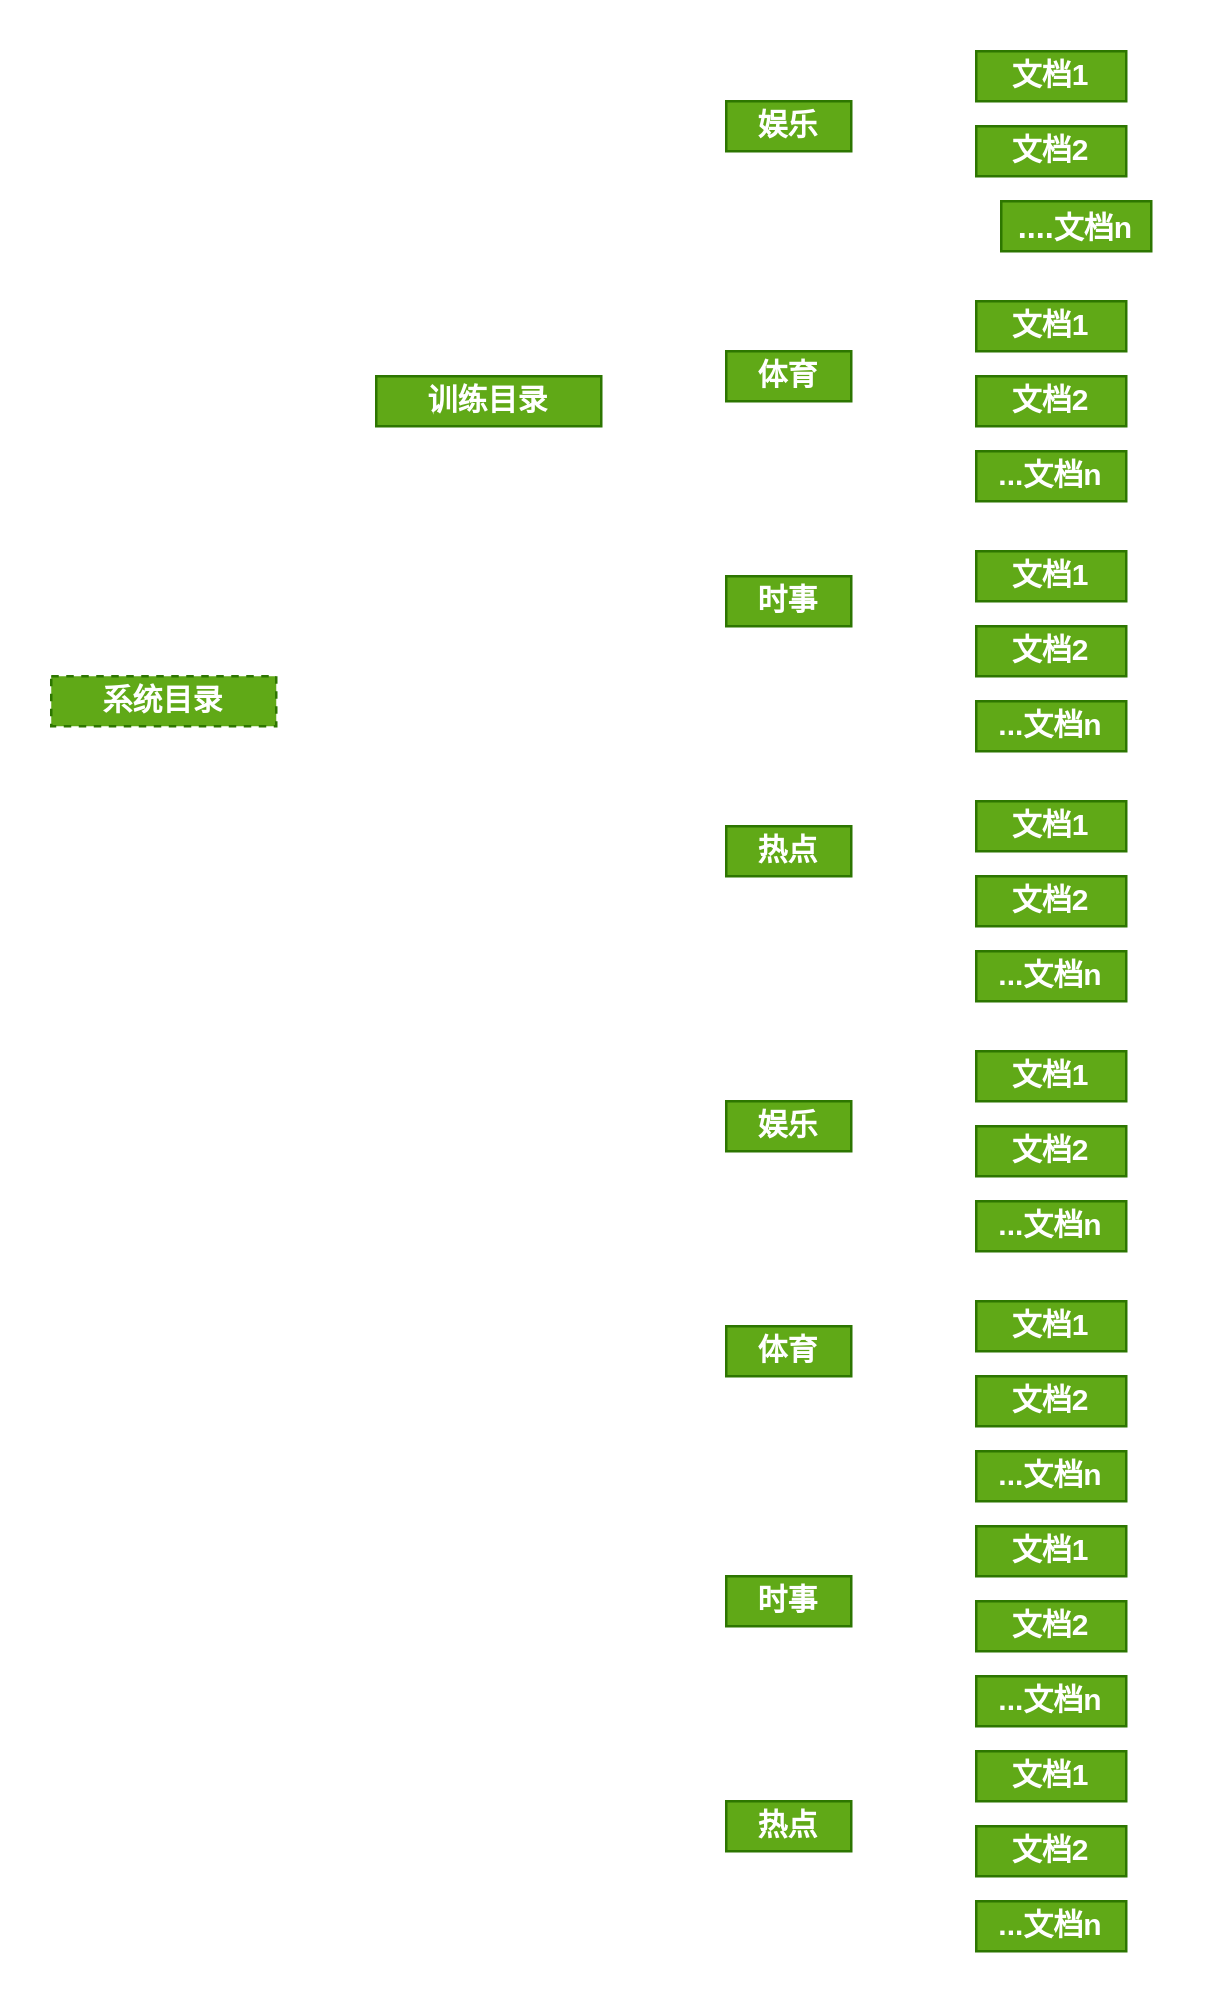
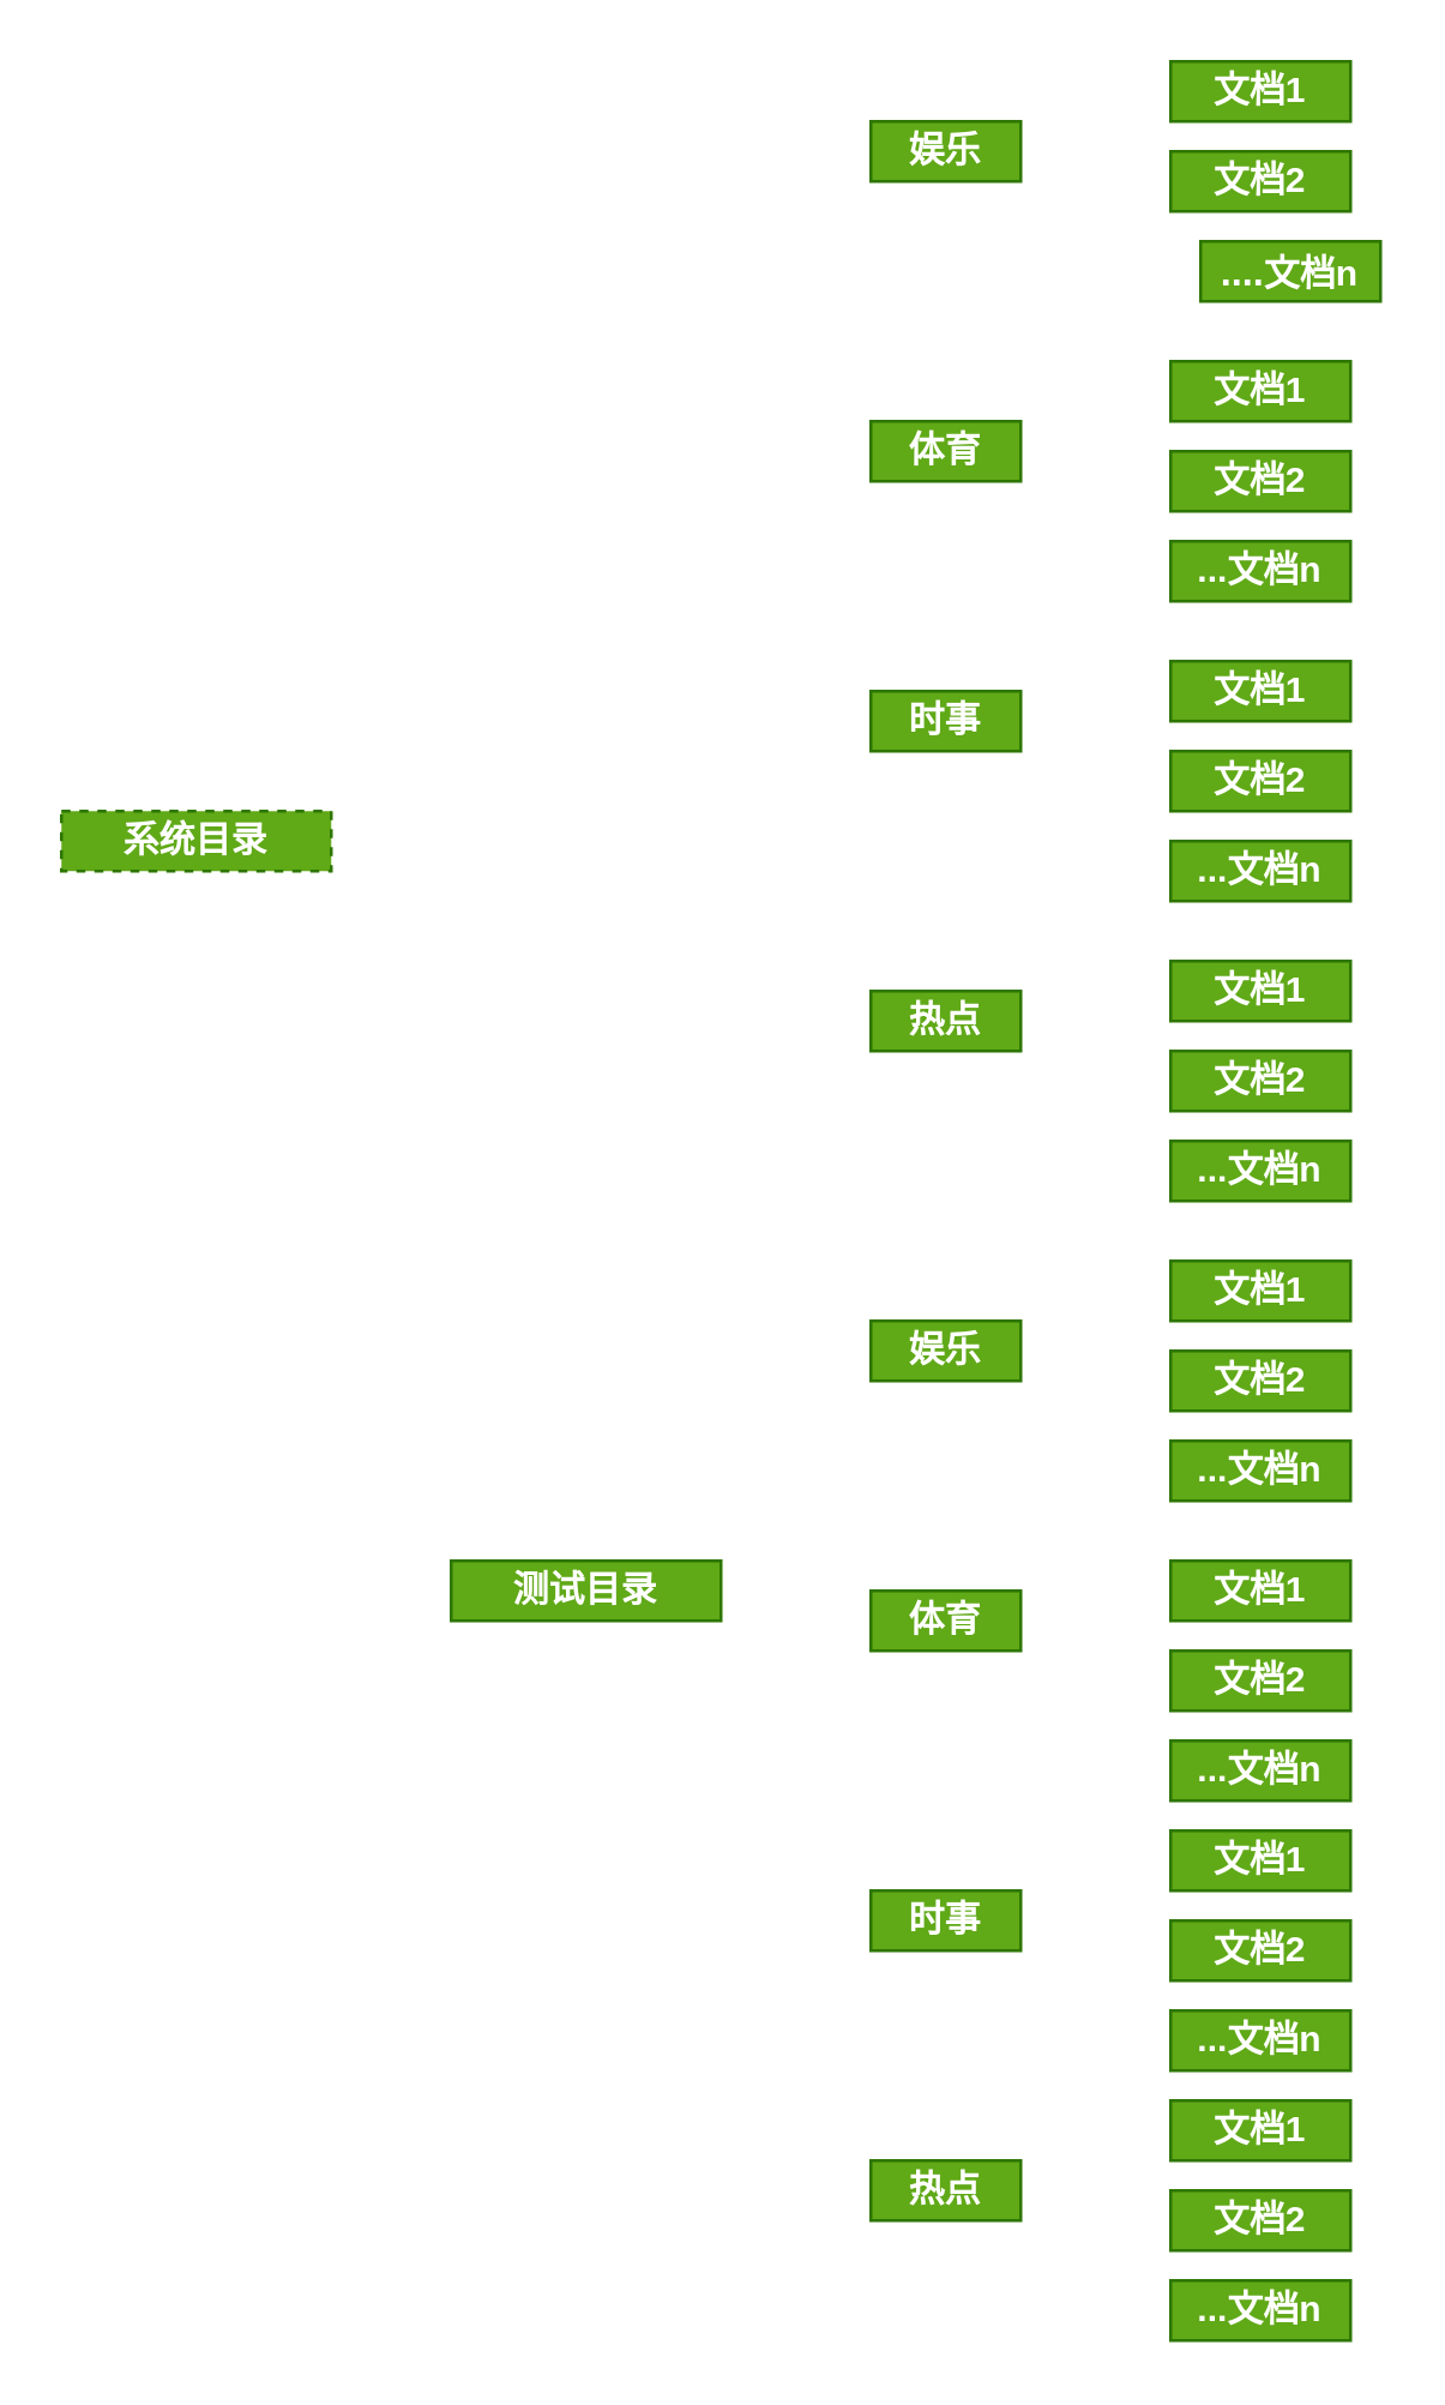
  <mxCell id="0" />
  <mxCell id="1" parent="0" />
  <mxCell id="2" value="&lt;b&gt;系统目录&lt;/b&gt;" style="rounded=0;whiteSpace=wrap;html=1;fillColor=#60a917;fontColor=#ffffff;strokeColor=#2D7600;dashed=1;" vertex="1" parent="1"><mxGeometry x="20" y="270" width="90" height="20" as="geometry" /></mxCell>
- <mxCell id="3" value="&lt;b&gt;训练目录&lt;/b&gt;" style="rounded=0;whiteSpace=wrap;html=1;fillColor=#60a917;fontColor=#ffffff;strokeColor=#2D7600;" vertex="1" parent="1"><mxGeometry x="150" y="150" width="90" height="20" as="geometry" /></mxCell>
+ <mxCell id="4" value="&lt;b&gt;测试目录&lt;/b&gt;" style="rounded=0;whiteSpace=wrap;html=1;fillColor=#60a917;fontColor=#ffffff;strokeColor=#2D7600;" vertex="1" parent="1"><mxGeometry x="150" y="520" width="90" height="20" as="geometry" /></mxCell>
  <mxCell id="5" value="&lt;b&gt;娱乐&lt;/b&gt;" style="rounded=0;whiteSpace=wrap;html=1;fillColor=#60a917;fontColor=#ffffff;strokeColor=#2D7600;" vertex="1" parent="1"><mxGeometry x="290" y="40" width="50" height="20" as="geometry" /></mxCell>
  <mxCell id="6" value="&lt;b&gt;体育&lt;/b&gt;" style="rounded=0;whiteSpace=wrap;html=1;fillColor=#60a917;fontColor=#ffffff;strokeColor=#2D7600;" vertex="1" parent="1"><mxGeometry x="290" y="140" width="50" height="20" as="geometry" /></mxCell>
  <mxCell id="7" value="&lt;b&gt;时事&lt;/b&gt;" style="rounded=0;whiteSpace=wrap;html=1;fillColor=#60a917;fontColor=#ffffff;strokeColor=#2D7600;" vertex="1" parent="1"><mxGeometry x="290" y="230" width="50" height="20" as="geometry" /></mxCell>
  <mxCell id="8" value="&lt;b&gt;热点&lt;/b&gt;" style="rounded=0;whiteSpace=wrap;html=1;fillColor=#60a917;fontColor=#ffffff;strokeColor=#2D7600;" vertex="1" parent="1"><mxGeometry x="290" y="330" width="50" height="20" as="geometry" /></mxCell>
  <mxCell id="9" value="&lt;b&gt;文档1&lt;/b&gt;" style="rounded=0;whiteSpace=wrap;html=1;fillColor=#60a917;fontColor=#ffffff;strokeColor=#2D7600;" vertex="1" parent="1"><mxGeometry x="390" y="20" width="60" height="20" as="geometry" /></mxCell>
  <mxCell id="10" value="&lt;b&gt;文档2&lt;/b&gt;" style="rounded=0;whiteSpace=wrap;html=1;fillColor=#60a917;fontColor=#ffffff;strokeColor=#2D7600;" vertex="1" parent="1"><mxGeometry x="390" y="50" width="60" height="20" as="geometry" /></mxCell>
  <mxCell id="11" value="&lt;b&gt;&lt;font style=&quot;font-size: 13px;&quot;&gt;....&lt;/font&gt;文档n&lt;/b&gt;" style="rounded=0;whiteSpace=wrap;html=1;fillColor=#60a917;fontColor=#ffffff;strokeColor=#2D7600;" vertex="1" parent="1"><mxGeometry x="400" y="80" width="60" height="20" as="geometry" /></mxCell>
  <mxCell id="12" value="&lt;b&gt;文档1&lt;/b&gt;" style="rounded=0;whiteSpace=wrap;html=1;fillColor=#60a917;fontColor=#ffffff;strokeColor=#2D7600;" vertex="1" parent="1"><mxGeometry x="390" y="120" width="60" height="20" as="geometry" /></mxCell>
  <mxCell id="13" value="&lt;b&gt;...文档n&lt;/b&gt;" style="rounded=0;whiteSpace=wrap;html=1;fillColor=#60a917;fontColor=#ffffff;strokeColor=#2D7600;" vertex="1" parent="1"><mxGeometry x="390" y="380" width="60" height="20" as="geometry" /></mxCell>
  <mxCell id="14" value="&lt;b&gt;文档2&lt;/b&gt;" style="rounded=0;whiteSpace=wrap;html=1;fillColor=#60a917;fontColor=#ffffff;strokeColor=#2D7600;" vertex="1" parent="1"><mxGeometry x="390" y="350" width="60" height="20" as="geometry" /></mxCell>
  <mxCell id="15" value="&lt;b&gt;文档1&lt;/b&gt;" style="rounded=0;whiteSpace=wrap;html=1;fillColor=#60a917;fontColor=#ffffff;strokeColor=#2D7600;" vertex="1" parent="1"><mxGeometry x="390" y="220" width="60" height="20" as="geometry" /></mxCell>
  <mxCell id="16" value="&lt;b&gt;文档2&lt;/b&gt;" style="rounded=0;whiteSpace=wrap;html=1;fillColor=#60a917;fontColor=#ffffff;strokeColor=#2D7600;" vertex="1" parent="1"><mxGeometry x="390" y="150" width="60" height="20" as="geometry" /></mxCell>
  <mxCell id="17" value="&lt;b&gt;...文档n&lt;/b&gt;" style="rounded=0;whiteSpace=wrap;html=1;fillColor=#60a917;fontColor=#ffffff;strokeColor=#2D7600;" vertex="1" parent="1"><mxGeometry x="390" y="180" width="60" height="20" as="geometry" /></mxCell>
  <mxCell id="18" value="&lt;b&gt;文档1&lt;/b&gt;" style="rounded=0;whiteSpace=wrap;html=1;fillColor=#60a917;fontColor=#ffffff;strokeColor=#2D7600;" vertex="1" parent="1"><mxGeometry x="390" y="320" width="60" height="20" as="geometry" /></mxCell>
  <mxCell id="19" value="&lt;b&gt;文档2&lt;/b&gt;" style="rounded=0;whiteSpace=wrap;html=1;fillColor=#60a917;fontColor=#ffffff;strokeColor=#2D7600;" vertex="1" parent="1"><mxGeometry x="390" y="250" width="60" height="20" as="geometry" /></mxCell>
  <mxCell id="20" value="&lt;b&gt;...文档n&lt;/b&gt;" style="rounded=0;whiteSpace=wrap;html=1;fillColor=#60a917;fontColor=#ffffff;strokeColor=#2D7600;" vertex="1" parent="1"><mxGeometry x="390" y="280" width="60" height="20" as="geometry" /></mxCell>
  <mxCell id="21" value="&lt;b&gt;娱乐&lt;/b&gt;" style="rounded=0;whiteSpace=wrap;html=1;fillColor=#60a917;fontColor=#ffffff;strokeColor=#2D7600;" vertex="1" parent="1"><mxGeometry x="290" y="440" width="50" height="20" as="geometry" /></mxCell>
  <mxCell id="22" value="&lt;b&gt;体育&lt;/b&gt;" style="rounded=0;whiteSpace=wrap;html=1;fillColor=#60a917;fontColor=#ffffff;strokeColor=#2D7600;" vertex="1" parent="1"><mxGeometry x="290" y="530" width="50" height="20" as="geometry" /></mxCell>
  <mxCell id="23" value="&lt;b&gt;时事&lt;/b&gt;" style="rounded=0;whiteSpace=wrap;html=1;fillColor=#60a917;fontColor=#ffffff;strokeColor=#2D7600;" vertex="1" parent="1"><mxGeometry x="290" y="630" width="50" height="20" as="geometry" /></mxCell>
  <mxCell id="24" value="&lt;b&gt;热点&lt;/b&gt;" style="rounded=0;whiteSpace=wrap;html=1;fillColor=#60a917;fontColor=#ffffff;strokeColor=#2D7600;" vertex="1" parent="1"><mxGeometry x="290" y="720" width="50" height="20" as="geometry" /></mxCell>
  <mxCell id="25" value="&lt;b&gt;文档1&lt;/b&gt;" style="rounded=0;whiteSpace=wrap;html=1;fillColor=#60a917;fontColor=#ffffff;strokeColor=#2D7600;" vertex="1" parent="1"><mxGeometry x="390" y="420" width="60" height="20" as="geometry" /></mxCell>
  <mxCell id="26" value="&lt;b&gt;文档2&lt;/b&gt;" style="rounded=0;whiteSpace=wrap;html=1;fillColor=#60a917;fontColor=#ffffff;strokeColor=#2D7600;" vertex="1" parent="1"><mxGeometry x="390" y="450" width="60" height="20" as="geometry" /></mxCell>
  <mxCell id="27" value="&lt;b&gt;...文档n&lt;/b&gt;" style="rounded=0;whiteSpace=wrap;html=1;fillColor=#60a917;fontColor=#ffffff;strokeColor=#2D7600;" vertex="1" parent="1"><mxGeometry x="390" y="480" width="60" height="20" as="geometry" /></mxCell>
  <mxCell id="28" value="&lt;b&gt;文档1&lt;/b&gt;" style="rounded=0;whiteSpace=wrap;html=1;fillColor=#60a917;fontColor=#ffffff;strokeColor=#2D7600;" vertex="1" parent="1"><mxGeometry x="390" y="520" width="60" height="20" as="geometry" /></mxCell>
  <mxCell id="29" value="&lt;b&gt;文档2&lt;/b&gt;" style="rounded=0;whiteSpace=wrap;html=1;fillColor=#60a917;fontColor=#ffffff;strokeColor=#2D7600;" vertex="1" parent="1"><mxGeometry x="390" y="550" width="60" height="20" as="geometry" /></mxCell>
  <mxCell id="30" value="&lt;b&gt;...文档n&lt;/b&gt;" style="rounded=0;whiteSpace=wrap;html=1;fillColor=#60a917;fontColor=#ffffff;strokeColor=#2D7600;" vertex="1" parent="1"><mxGeometry x="390" y="580" width="60" height="20" as="geometry" /></mxCell>
  <mxCell id="31" value="&lt;b&gt;文档1&lt;/b&gt;" style="rounded=0;whiteSpace=wrap;html=1;fillColor=#60a917;fontColor=#ffffff;strokeColor=#2D7600;" vertex="1" parent="1"><mxGeometry x="390" y="610" width="60" height="20" as="geometry" /></mxCell>
  <mxCell id="32" value="&lt;b&gt;文档2&lt;/b&gt;" style="rounded=0;whiteSpace=wrap;html=1;fillColor=#60a917;fontColor=#ffffff;strokeColor=#2D7600;" vertex="1" parent="1"><mxGeometry x="390" y="640" width="60" height="20" as="geometry" /></mxCell>
  <mxCell id="33" value="&lt;b&gt;...文档n&lt;/b&gt;" style="rounded=0;whiteSpace=wrap;html=1;fillColor=#60a917;fontColor=#ffffff;strokeColor=#2D7600;" vertex="1" parent="1"><mxGeometry x="390" y="670" width="60" height="20" as="geometry" /></mxCell>
  <mxCell id="34" value="&lt;b&gt;文档1&lt;/b&gt;" style="rounded=0;whiteSpace=wrap;html=1;fillColor=#60a917;fontColor=#ffffff;strokeColor=#2D7600;" vertex="1" parent="1"><mxGeometry x="390" y="700" width="60" height="20" as="geometry" /></mxCell>
  <mxCell id="35" value="&lt;b&gt;文档2&lt;/b&gt;" style="rounded=0;whiteSpace=wrap;html=1;fillColor=#60a917;fontColor=#ffffff;strokeColor=#2D7600;" vertex="1" parent="1"><mxGeometry x="390" y="730" width="60" height="20" as="geometry" /></mxCell>
  <mxCell id="36" value="&lt;b&gt;...文档n&lt;/b&gt;" style="rounded=0;whiteSpace=wrap;html=1;fillColor=#60a917;fontColor=#ffffff;strokeColor=#2D7600;" vertex="1" parent="1"><mxGeometry x="390" y="760" width="60" height="20" as="geometry" /></mxCell>
